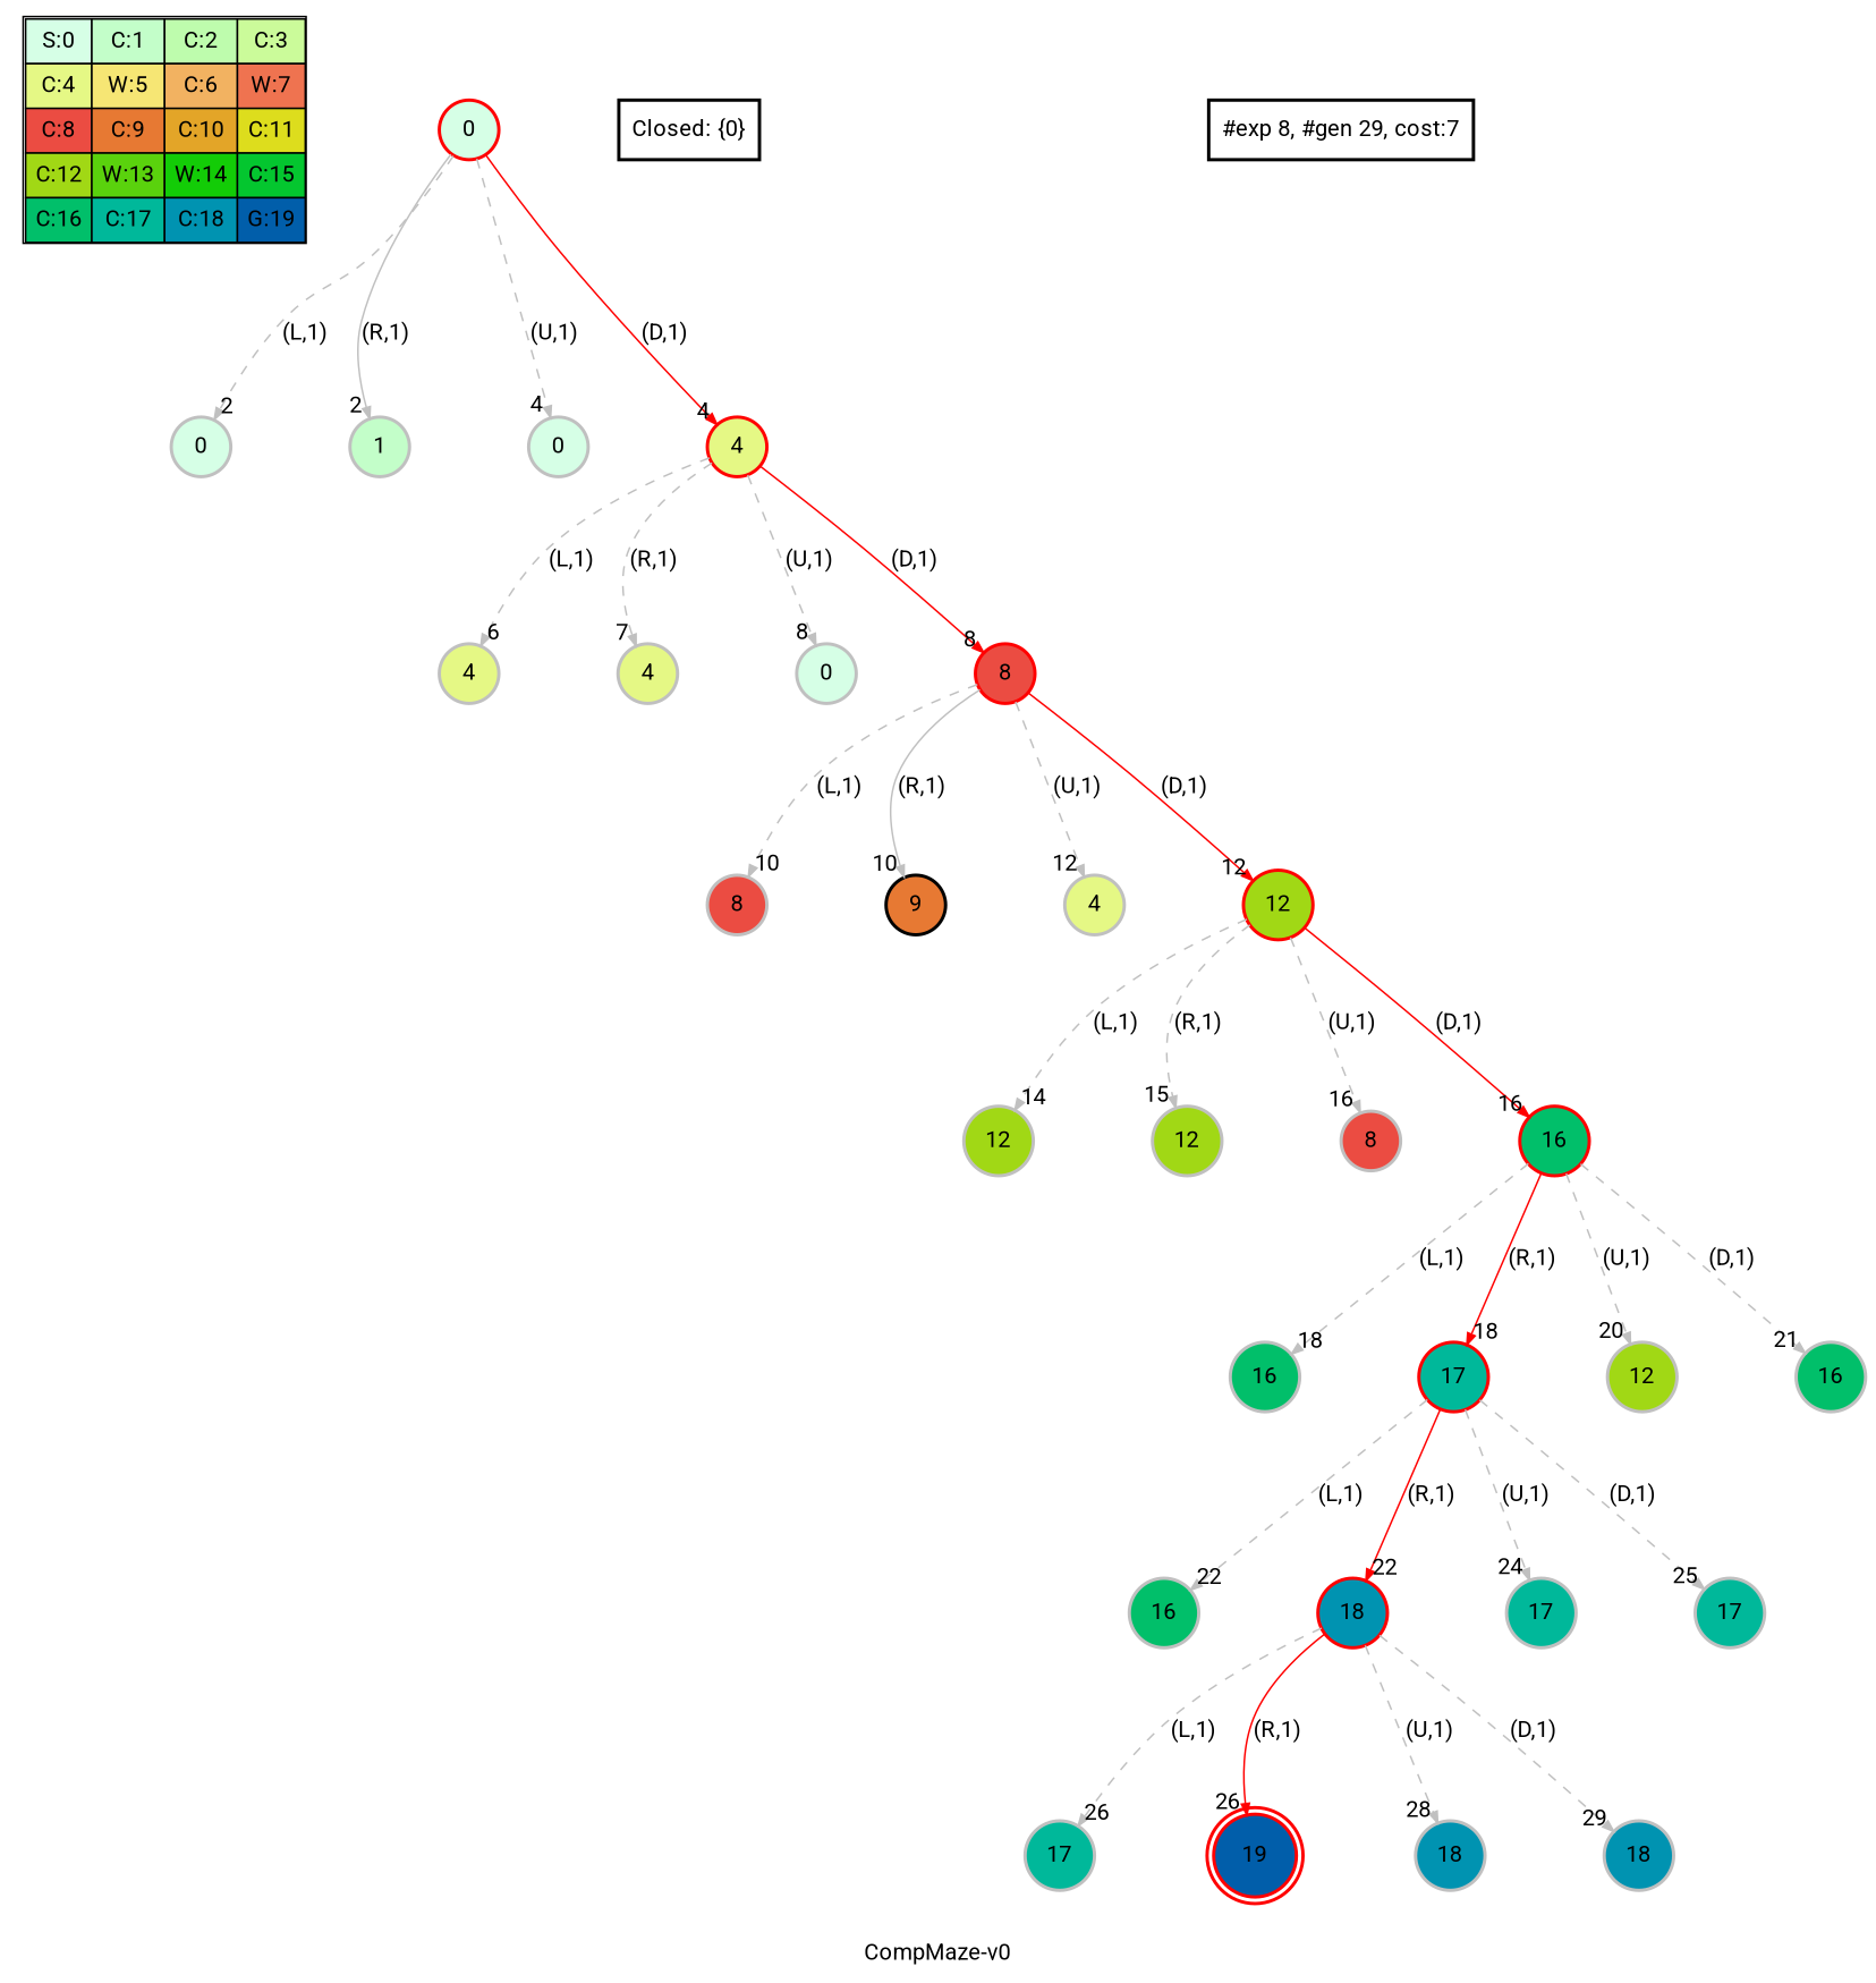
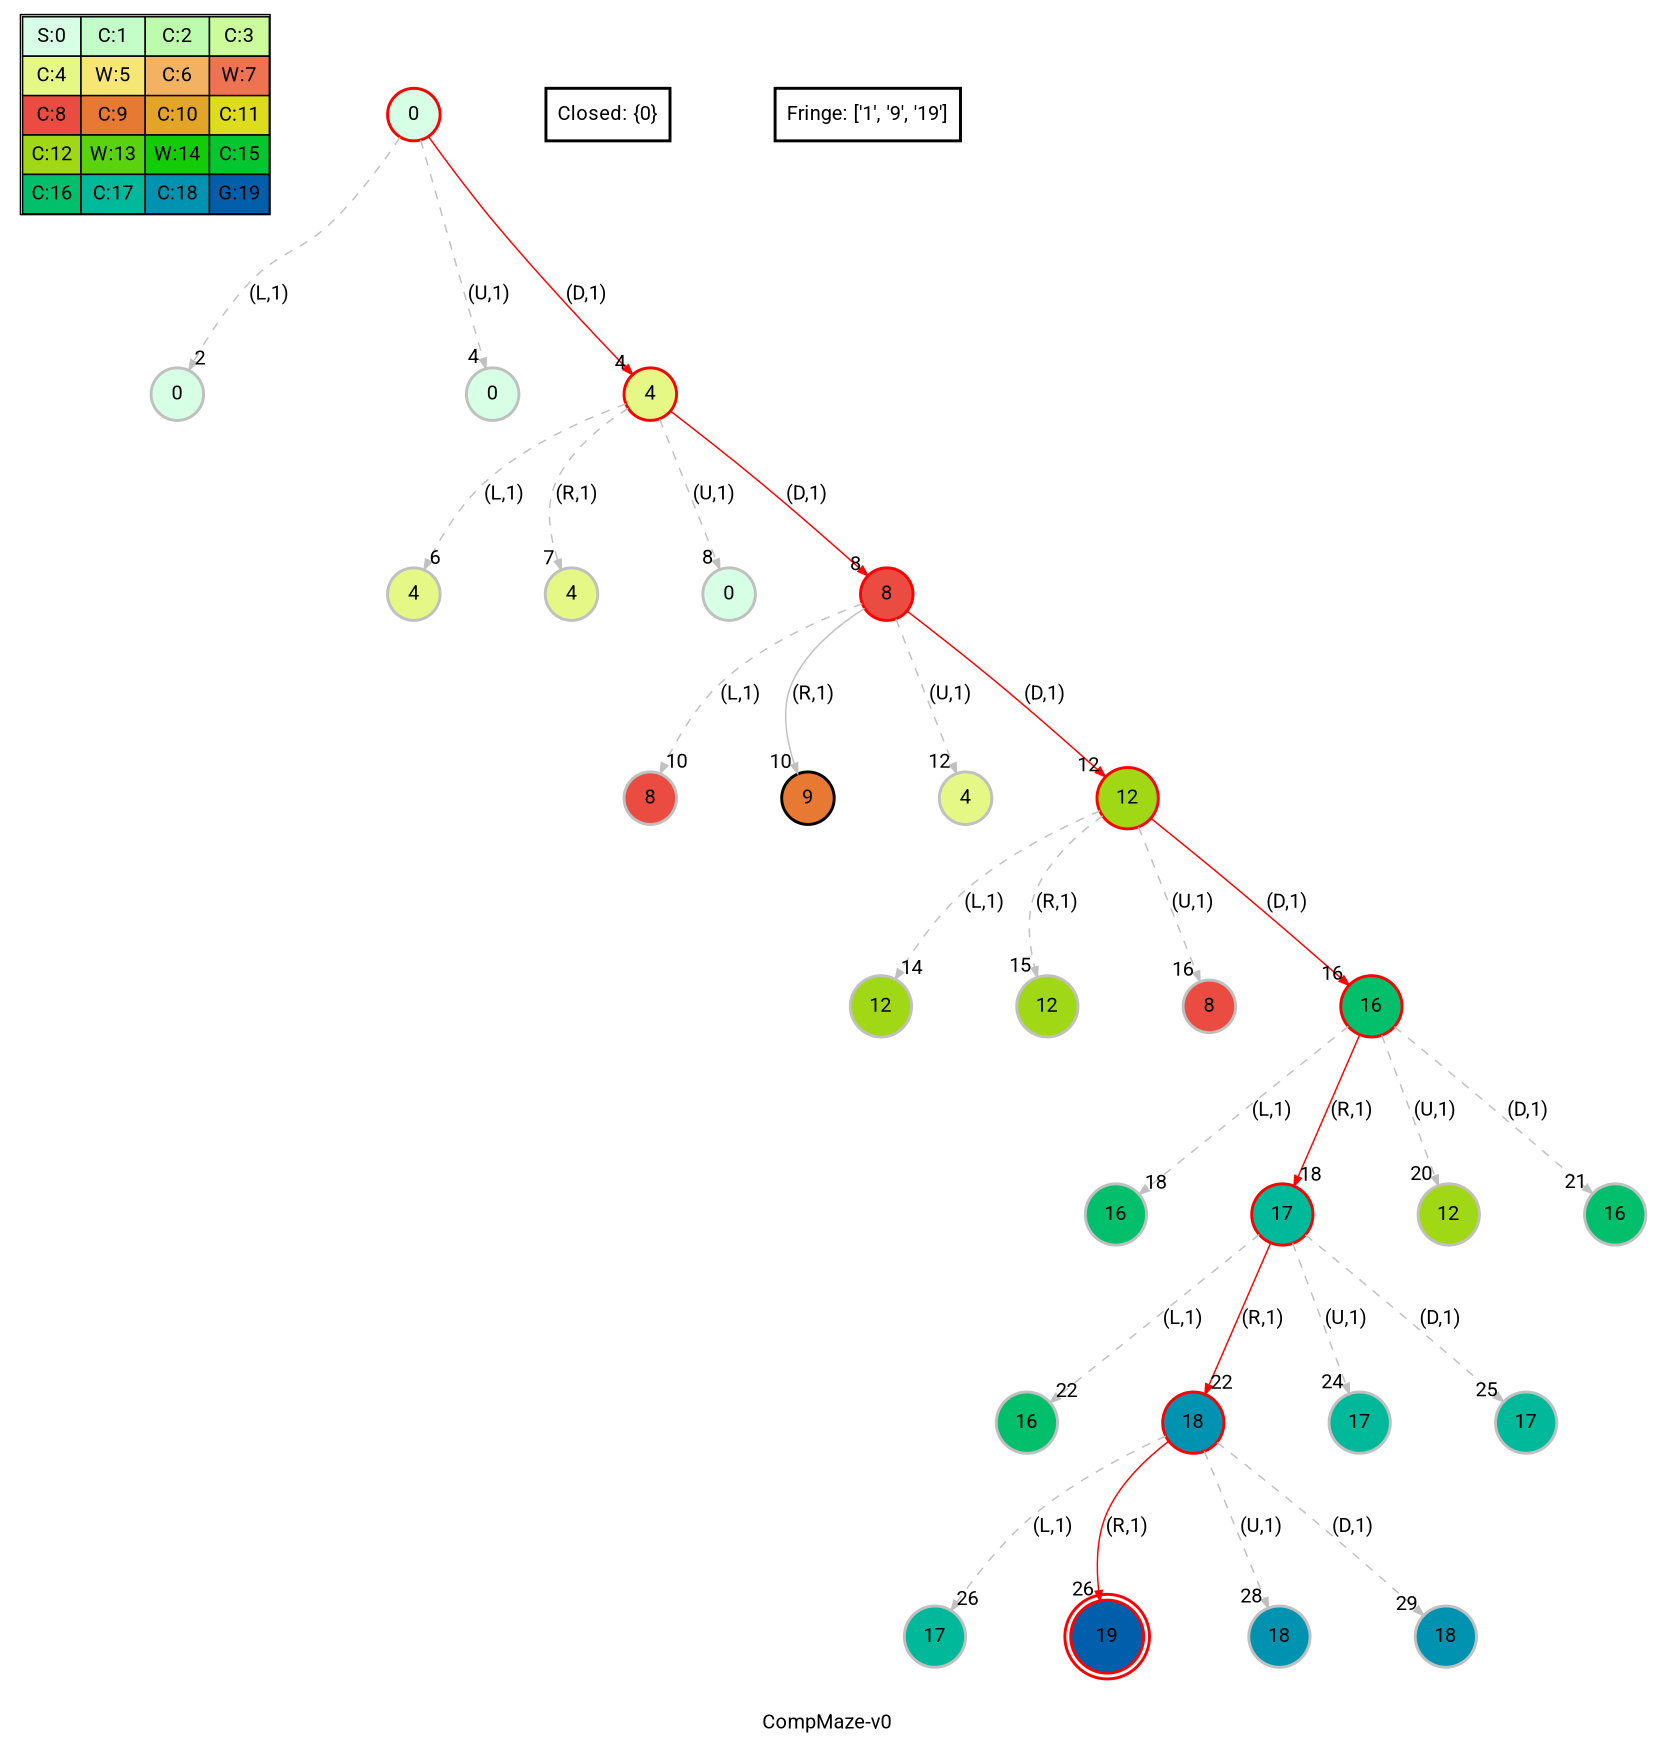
  digraph {
    fontname=Roboto
    label="CompMaze-v0"
    nodesep=1
    ranksep=1.2
    node [fontname=Roboto penwidth=2 shape=circle color=grey style=filled]
    edge [arrowsize=0.7 color=grey fontname=Roboto headlabel=" 2 " style=dashed]
    n1 [label=<<table border="1" cellpadding="5" cellspacing="0" cellborder="1"><tr><td bgcolor="0.39803922 0.15947579 0.99679532 1.        ">S:0</td><td bgcolor="0.35098039 0.23194764 0.99315867 1.        ">C:1</td><td bgcolor="0.29607843 0.31486959 0.98720184 1.        ">C:2</td><td bgcolor="0.24901961 0.38410575 0.98063477 1.        ">C:3</td></tr><tr><td bgcolor="0.19411765 0.46220388 0.97128103 1.        ">C:4</td><td bgcolor="0.14705882 0.52643216 0.96182564 1.        ">W:5</td><td bgcolor="0.09215686 0.59770746 0.94913494 1.        ">C:6</td><td bgcolor="0.0372549  0.66454018 0.93467977 1.        ">W:7</td></tr><tr><td bgcolor="0.00980392 0.71791192 0.92090552 1.        ">C:8</td><td bgcolor="0.06470588 0.77520398 0.9032472  1.        ">C:9</td><td bgcolor="0.11176471 0.81974048 0.88677369 1.        ">C:10</td><td bgcolor="0.16666667 0.8660254  0.8660254  1.        ">C:11</td></tr><tr><td bgcolor="0.21372549 0.9005867  0.84695821 1.        ">C:12</td><td bgcolor="0.26862745 0.93467977 0.82325295 1.        ">W:13</td><td bgcolor="0.32352941 0.96182564 0.79801723 1.        ">W:14</td><td bgcolor="0.37058824 0.97940977 0.77520398 1.        ">C:15</td></tr><tr><td bgcolor="0.4254902  0.99315867 0.74725253 1.        ">C:16</td><td bgcolor="0.47254902 0.99907048 0.72218645 1.        ">C:17</td><td bgcolor="0.52745098 0.99907048 0.69169844 1.        ">C:18</td><td bgcolor="0.5745098  0.99315867 0.66454018 1.        ">G:19</td></tr></table>> shape=plaintext color="" style=""]
    n2 [color=red fillcolor="0.39803922 0.15947579 0.99679532 1.        " label=0]
    n3 [fillcolor="0.39803922 0.15947579 0.99679532 1.        " label=0]
-   n4 [fillcolor="0.35098039 0.23194764 0.99315867 1.        " label=1]
    n5 [fillcolor="0.39803922 0.15947579 0.99679532 1.        " label=0]
    n6 [color=red fillcolor="0.19411765 0.46220388 0.97128103 1.        " label=4]
    n7 [fillcolor="0.19411765 0.46220388 0.97128103 1.        " label=4]
    n8 [fillcolor="0.19411765 0.46220388 0.97128103 1.        " label=4]
    n9 [fillcolor="0.39803922 0.15947579 0.99679532 1.        " label=0]
    n10 [color=red fillcolor="0.00980392 0.71791192 0.92090552 1.        " label=8]
    n11 [label="Closed: {0}" shape=box color="" style=""]
+   n12 [label="Fringe: ['1', '9', '19']" shape=box color="" style=""]
    n13 [fillcolor="0.00980392 0.71791192 0.92090552 1.        " label=8]
    n14 [color=black fillcolor="0.06470588 0.77520398 0.9032472  1.        " label=9]
    n15 [fillcolor="0.19411765 0.46220388 0.97128103 1.        " label=4]
    n16 [color=red fillcolor="0.21372549 0.9005867  0.84695821 1.        " label=12]
    n17 [fillcolor="0.21372549 0.9005867  0.84695821 1.        " label=12]
    n18 [fillcolor="0.21372549 0.9005867  0.84695821 1.        " label=12]
    n19 [fillcolor="0.00980392 0.71791192 0.92090552 1.        " label=8]
    n20 [color=red fillcolor="0.4254902  0.99315867 0.74725253 1.        " label=16]
    n21 [fillcolor="0.4254902  0.99315867 0.74725253 1.        " label=16]
    n22 [color=red fillcolor="0.47254902 0.99907048 0.72218645 1.        " label=17]
    n23 [fillcolor="0.21372549 0.9005867  0.84695821 1.        " label=12]
    n24 [fillcolor="0.4254902  0.99315867 0.74725253 1.        " label=16]
    n25 [fillcolor="0.4254902  0.99315867 0.74725253 1.        " label=16]
    n26 [color=red fillcolor="0.52745098 0.99907048 0.69169844 1.        " label=18]
    n27 [fillcolor="0.47254902 0.99907048 0.72218645 1.        " label=17]
    n28 [fillcolor="0.47254902 0.99907048 0.72218645 1.        " label=17]
    n29 [fillcolor="0.47254902 0.99907048 0.72218645 1.        " label=17]
    n30 [color=red fillcolor="0.5745098  0.99315867 0.66454018 1.        " label=19 peripheries=2]
    n31 [fillcolor="0.52745098 0.99907048 0.69169844 1.        " label=18]
    n32 [fillcolor="0.52745098 0.99907048 0.69169844 1.        " label=18]
-   "#exp 8, #gen 29, cost:7" [shape=box color="" style=""]
    subgraph sub_1 {
      label=Map
      n1
    }
    n2 -> n3 [label="(L,1)"]
-   n2 -> n4 [label="(R,1)" style=""]
    n2 -> n5 [headlabel=" 4 " label="(U,1)"]
    n2 -> n6 [color=red headlabel=" 4 " label="(D,1)" style=""]
    n6 -> n7 [headlabel=" 6 " label="(L,1)"]
    n6 -> n8 [headlabel=" 7 " label="(R,1)"]
    n6 -> n9 [headlabel=" 8 " label="(U,1)"]
    n6 -> n10 [color=red headlabel=" 8 " label="(D,1)" style=""]
    n10 -> n13 [headlabel=" 10 " label="(L,1)"]
    n10 -> n14 [headlabel=" 10 " label="(R,1)" style=""]
    n10 -> n15 [headlabel=" 12 " label="(U,1)"]
    n10 -> n16 [color=red headlabel=" 12 " label="(D,1)" style=""]
    n16 -> n17 [headlabel=" 14 " label="(L,1)"]
    n16 -> n18 [headlabel=" 15 " label="(R,1)"]
    n16 -> n19 [headlabel=" 16 " label="(U,1)"]
    n16 -> n20 [color=red headlabel=" 16 " label="(D,1)" style=""]
    n20 -> n21 [headlabel=" 18 " label="(L,1)"]
    n20 -> n22 [color=red headlabel=" 18 " label="(R,1)" style=""]
    n20 -> n23 [headlabel=" 20 " label="(U,1)"]
    n20 -> n24 [headlabel=" 21 " label="(D,1)"]
    n22 -> n25 [headlabel=" 22 " label="(L,1)"]
    n22 -> n26 [color=red headlabel=" 22 " label="(R,1)" style=""]
    n22 -> n27 [headlabel=" 24 " label="(U,1)"]
    n22 -> n28 [headlabel=" 25 " label="(D,1)"]
    n26 -> n29 [headlabel=" 26 " label="(L,1)"]
    n26 -> n30 [color=red headlabel=" 26 " label="(R,1)" style=""]
    n26 -> n31 [headlabel=" 28 " label="(U,1)"]
    n26 -> n32 [headlabel=" 29 " label="(D,1)"]
  }
